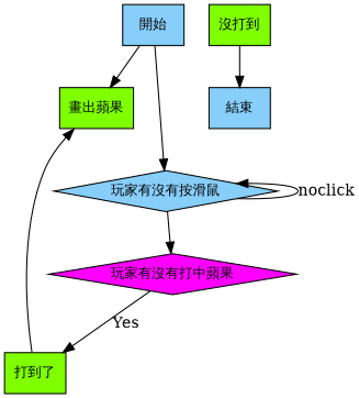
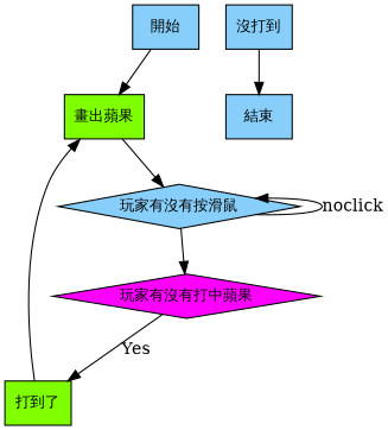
  digraph {
    node [fillcolor="#87CEFA" fontcolor=black fontsize=12 shape=box style=filled]
    n1 [label="開始"]
    n2 [label="結束"]
    n3 [fillcolor="#7FFF00" label="畫出蘋果"]
    n4 [fillcolor="#7FFF00" label="打到了"]
-   n5 [fillcolor="#7FFF00" label="沒打到"]
+   n5 [label="沒打到"]
    n6 [label="玩家有沒有按滑鼠" shape=diamond]
    n7 [fillcolor="#FF00FF" label="玩家有沒有打中蘋果" shape=diamond]
    subgraph sub_1 {
      n1
      n2
      n3
      n4
      n5
      n6
      n7
    }
    n1 -> n3
-   n1 -> n6
+   n3 -> n6
    n4 -> n3
    n5 -> n2
    n6 -> n6 [dir=back label=noclick]
    n6 -> n7
    n7 -> n4 [label=Yes]
  }
